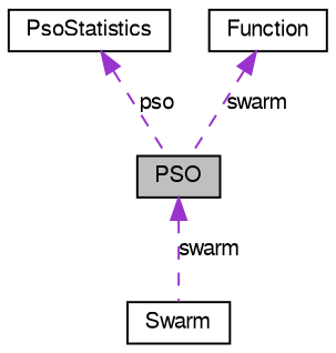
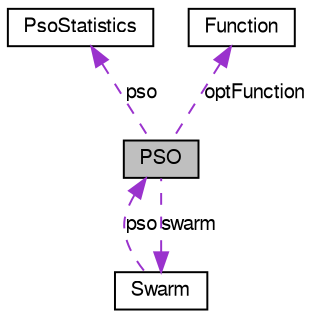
  digraph {
    node [color=black fontname=FreeSans fontsize=10 shape=record]
    edge [color=darkorchid3 dir=back fontname=FreeSans fontsize=10 labelfontname=FreeSans labelfontsize=10 style=dashed]
    n1 [fillcolor=grey75 fontcolor=black height=0.2 label=PSO style=filled width=0.4]
    n2 [height=0.2 label=Swarm width=0.4]
    n3 [height=0.2 label=PsoStatistics width=0.4]
    n4 [height=0.2 label=Function width=0.4]
-   n1 -> n2 [label=swarm]
+   n1 -> n2 [label=pso]
+   n2 -> n1 [label=swarm]
    n3 -> n1 [label=pso]
-   n4 -> n1 [label=swarm]
+   n4 -> n1 [label=optFunction]
  }
